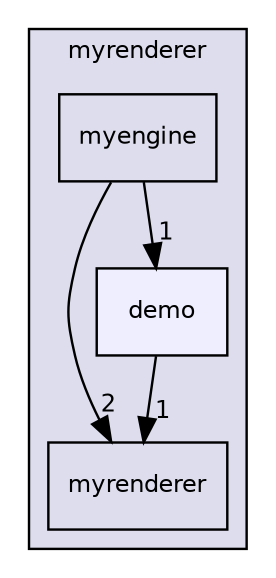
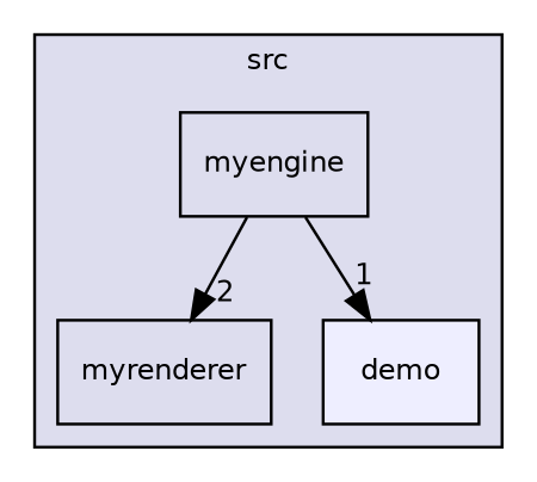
  digraph {
    compound=true
    node [fontname=Helvetica fontsize=10 shape=box]
    edge [headlabel=1 labeldistance=1.5 labelfontname=Helvetica labelfontsize=10]
    n1 [label=myrenderer]
    n2 [label=myengine]
    n3 [fillcolor="#eeeeff" label=demo pencolor=black style=filled]
    subgraph cluster_1 {
      bgcolor="#ddddee"
      fontname=Helvetica
      fontsize=10
-     label=myrenderer
+     label=src
      pencolor=black
      n1
      n2
      n3
    }
    n2 -> n1 [headlabel=2]
    n2 -> n3
-   n3 -> n1
  }
